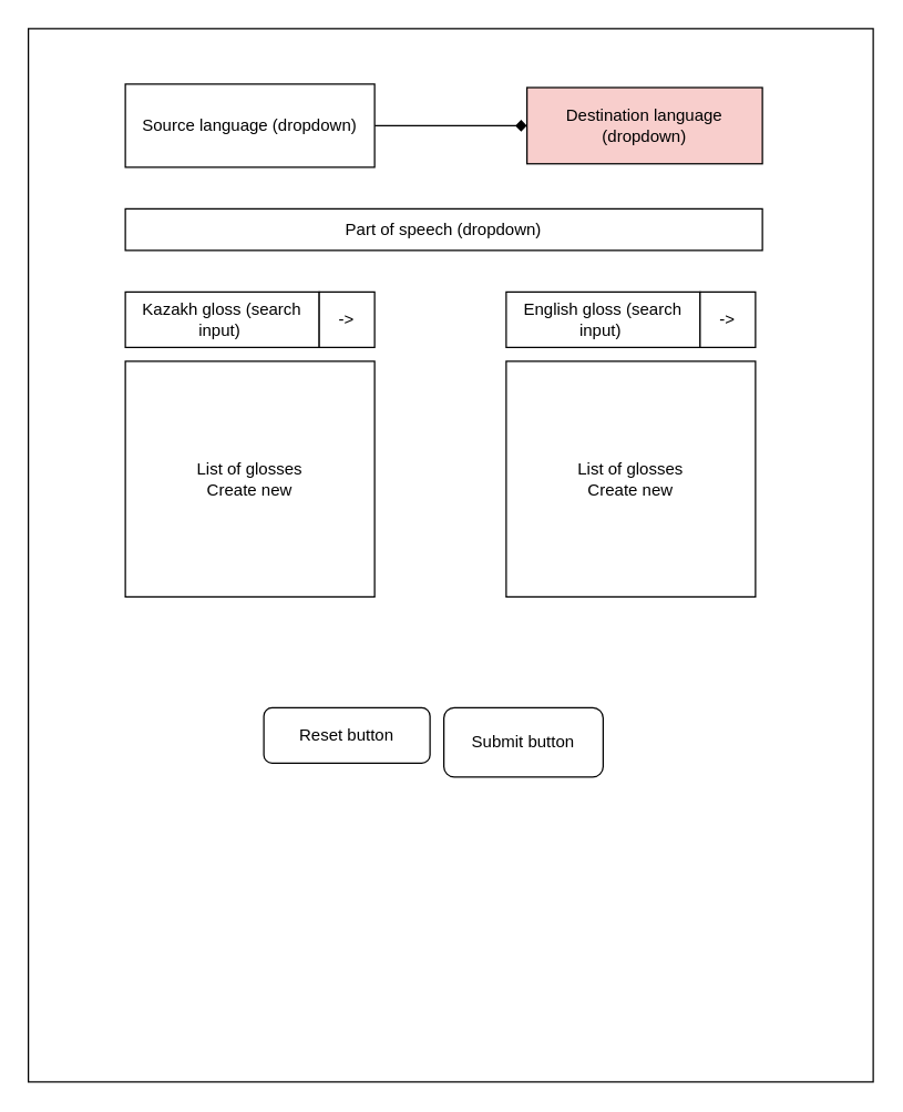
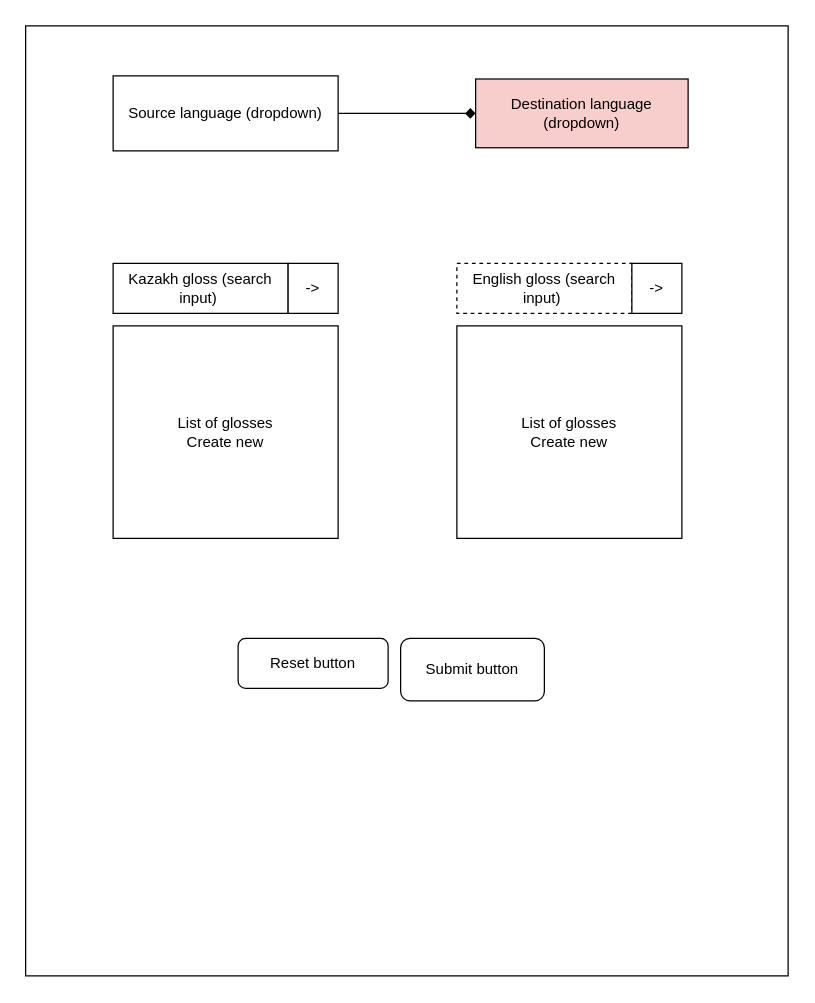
  <mxCell id="0" />
  <mxCell id="1" parent="0" />
  <mxCell id="2" value="" style="rounded=0;whiteSpace=wrap;html=1;" vertex="1" parent="1"><mxGeometry x="20" y="20" width="610" height="760" as="geometry" /></mxCell>
  <mxCell id="3" style="edgeStyle=orthogonalEdgeStyle;rounded=0;orthogonalLoop=1;jettySize=auto;html=1;exitX=1;exitY=0.5;exitDx=0;exitDy=0;endArrow=diamond;" edge="1" parent="1" source="4" target="5"><mxGeometry relative="1" as="geometry" /></mxCell>
  <mxCell id="4" value="Source language (dropdown)" style="rounded=0;whiteSpace=wrap;html=1;" vertex="1" parent="1"><mxGeometry x="90" y="60" width="180" height="60" as="geometry" /></mxCell>
  <mxCell id="5" value="Destination language (dropdown)" style="rounded=0;whiteSpace=wrap;html=1;fillColor=#f8cecc;" vertex="1" parent="1"><mxGeometry x="380" y="62.5" width="170" height="55" as="geometry" /></mxCell>
  <mxCell id="6" value="Kazakh gloss (search input)&amp;nbsp;" style="rounded=0;whiteSpace=wrap;html=1;" vertex="1" parent="1"><mxGeometry x="90" y="210" width="140" height="40" as="geometry" /></mxCell>
- <mxCell id="7" value="Part of speech (dropdown)" style="rounded=0;whiteSpace=wrap;html=1;" vertex="1" parent="1"><mxGeometry x="90" y="150" width="460" height="30" as="geometry" /></mxCell>
  <mxCell id="8" value="List of glosses&lt;div&gt;Create new&lt;/div&gt;" style="rounded=0;whiteSpace=wrap;html=1;" vertex="1" parent="1"><mxGeometry x="90" y="260" width="180" height="170" as="geometry" /></mxCell>
  <mxCell id="9" value="List of glosses&lt;div&gt;Create new&lt;/div&gt;" style="rounded=0;whiteSpace=wrap;html=1;" vertex="1" parent="1"><mxGeometry x="365" y="260" width="180" height="170" as="geometry" /></mxCell>
  <mxCell id="10" value="Submit button" style="rounded=1;whiteSpace=wrap;html=1;" vertex="1" parent="1"><mxGeometry x="320" y="510" width="115" height="50" as="geometry" /></mxCell>
  <mxCell id="11" value="Reset button" style="rounded=1;whiteSpace=wrap;html=1;" vertex="1" parent="1"><mxGeometry x="190" y="510" width="120" height="40" as="geometry" /></mxCell>
  <mxCell id="12" value="-&amp;gt;" style="rounded=0;whiteSpace=wrap;html=1;" vertex="1" parent="1"><mxGeometry x="230" y="210" width="40" height="40" as="geometry" /></mxCell>
- <mxCell id="13" value="English gloss (search input)&amp;nbsp;" style="rounded=0;whiteSpace=wrap;html=1;" vertex="1" parent="1"><mxGeometry x="365" y="210" width="140" height="40" as="geometry" /></mxCell>
+ <mxCell id="13" value="English gloss (search input)&amp;nbsp;" style="rounded=0;whiteSpace=wrap;html=1;dashed=1;" vertex="1" parent="1"><mxGeometry x="365" y="210" width="140" height="40" as="geometry" /></mxCell>
  <mxCell id="14" value="-&amp;gt;" style="rounded=0;whiteSpace=wrap;html=1;" vertex="1" parent="1"><mxGeometry x="505" y="210" width="40" height="40" as="geometry" /></mxCell>
